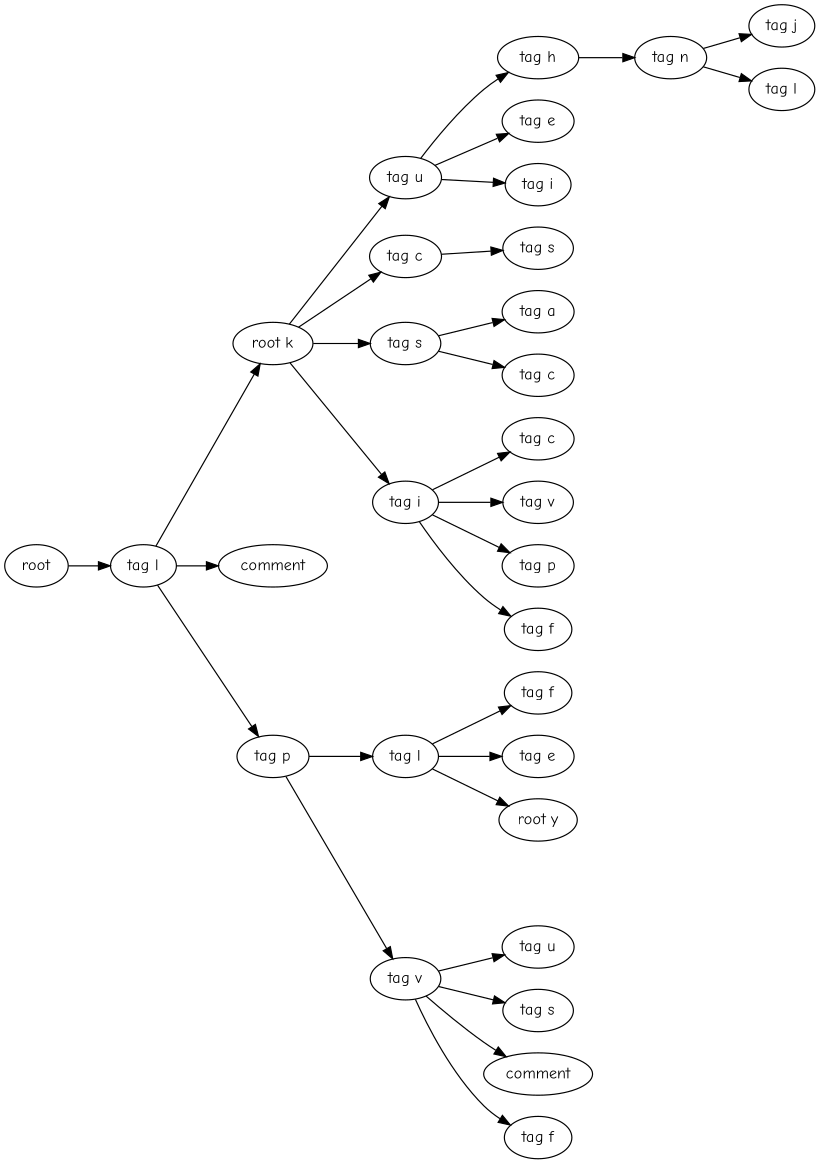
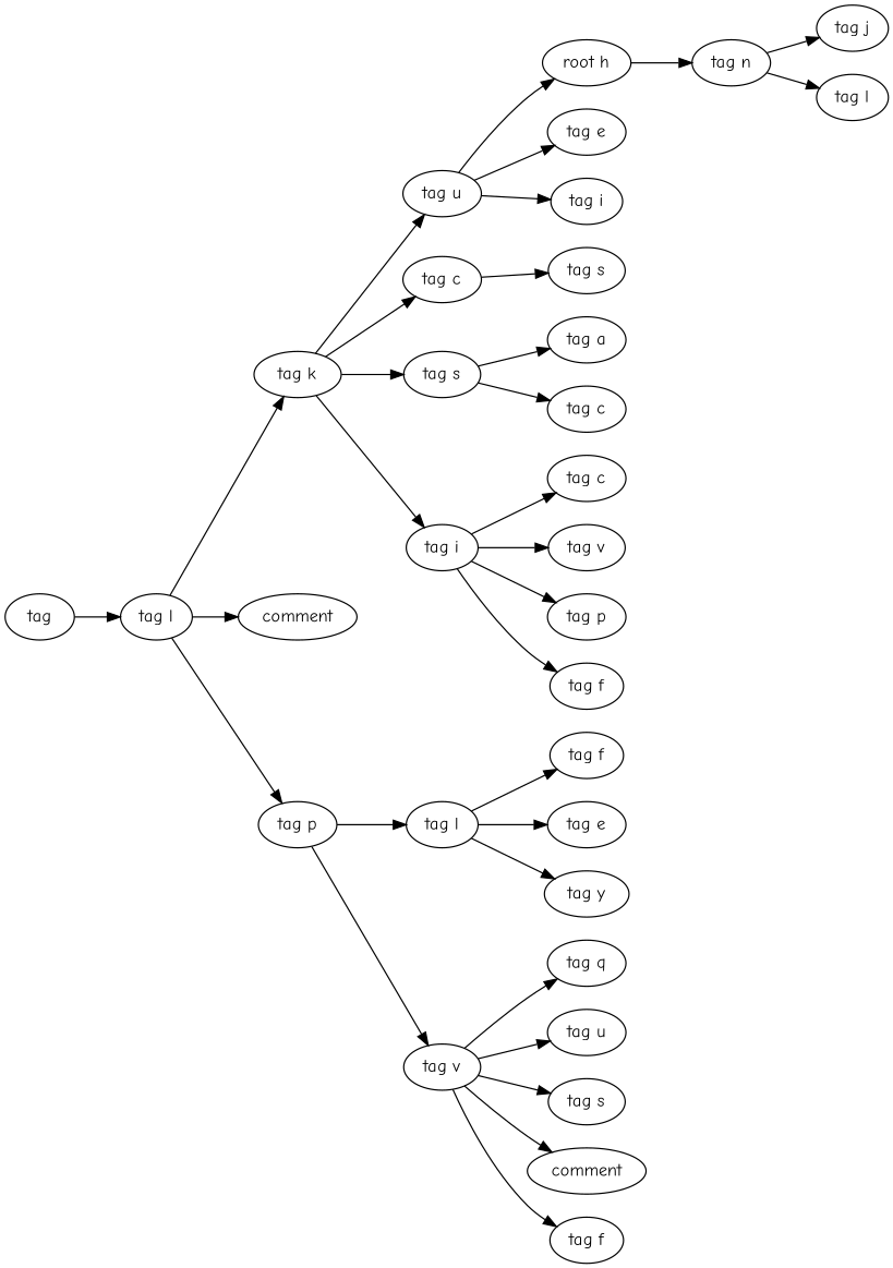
  digraph {
    fontname="Comic Neue"
    rankdir=LR
    node [fontname="Comic Neue"]
    edge [fontname="Comic Neue"]
-   n1 [label=root]
+   n1 [label=tag]
    n2 [label="tag l"]
-   n3 [label="root k"]
+   n3 [label="tag k"]
    n4 [label=comment]
    n5 [label="tag p"]
    n6 [label="tag u"]
    n7 [label="tag c"]
    n8 [label="tag s"]
    n9 [label="tag i"]
    n10 [label="tag l"]
    n11 [label="tag v"]
-   n12 [label="tag h"]
+   n12 [label="root h"]
    n13 [label="tag e"]
    n14 [label="tag i"]
    n15 [label="tag s"]
    n16 [label="tag a"]
    n17 [label="tag c"]
    n18 [label="tag n"]
    n19 [label="tag j"]
    n20 [label="tag l"]
    n21 [label="tag c"]
    n22 [label="tag v"]
    n23 [label="tag p"]
    n24 [label="tag f"]
    n25 [label="tag f"]
    n26 [label="tag e"]
-   n27 [label="root y"]
+   n27 [label="tag y"]
+   n28 [label="tag q"]
    n29 [label="tag u"]
    n30 [label="tag s"]
    n31 [label=comment]
    n32 [label="tag f"]
    n1 -> n2
    n2 -> n3
    n2 -> n4
    n2 -> n5
    n3 -> n6
    n3 -> n7
    n3 -> n8
    n3 -> n9
    n5 -> n10
    n5 -> n11
    n6 -> n12
    n6 -> n13
    n6 -> n14
    n7 -> n15
    n8 -> n16
    n8 -> n17
    n9 -> n21
    n9 -> n22
    n9 -> n23
    n9 -> n24
    n10 -> n25
    n10 -> n26
    n10 -> n27
+   n11 -> n28
    n11 -> n29
    n11 -> n30
    n11 -> n31
    n11 -> n32
    n12 -> n18
    n18 -> n19
    n18 -> n20
  }
